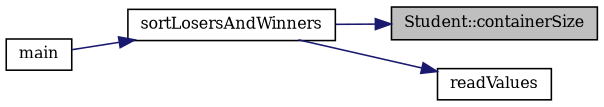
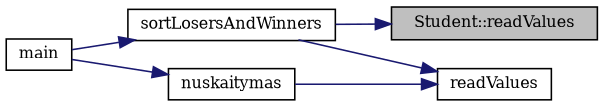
  digraph {
    fontname="DejaVu Serif"
    rankdir=RL
    node [color=black fillcolor=white fontname="DejaVu Serif" fontsize=10 shape=record style=filled]
    edge [color=midnightblue dir=back fontname="DejaVu Serif" fontsize=10 labelfontname=Helvetica labelfontsize=10 style=solid]
-   n1 [fillcolor=grey75 fontcolor=black height=0.2 label="Student::containerSize" width=0.4]
+   n1 [fillcolor=grey75 fontcolor=black height=0.2 label="Student::readValues" width=0.4]
    n2 [height=0.2 label=sortLosersAndWinners width=0.4]
    n3 [height=0.2 label=readValues width=0.4]
+   n4 [height=0.2 label=nuskaitymas width=0.4]
    n5 [height=0.2 label=main width=0.4]
    n1 -> n2
    n2 -> n5
    n3 -> n2
+   n3 -> n4
+   n4 -> n5
  }
